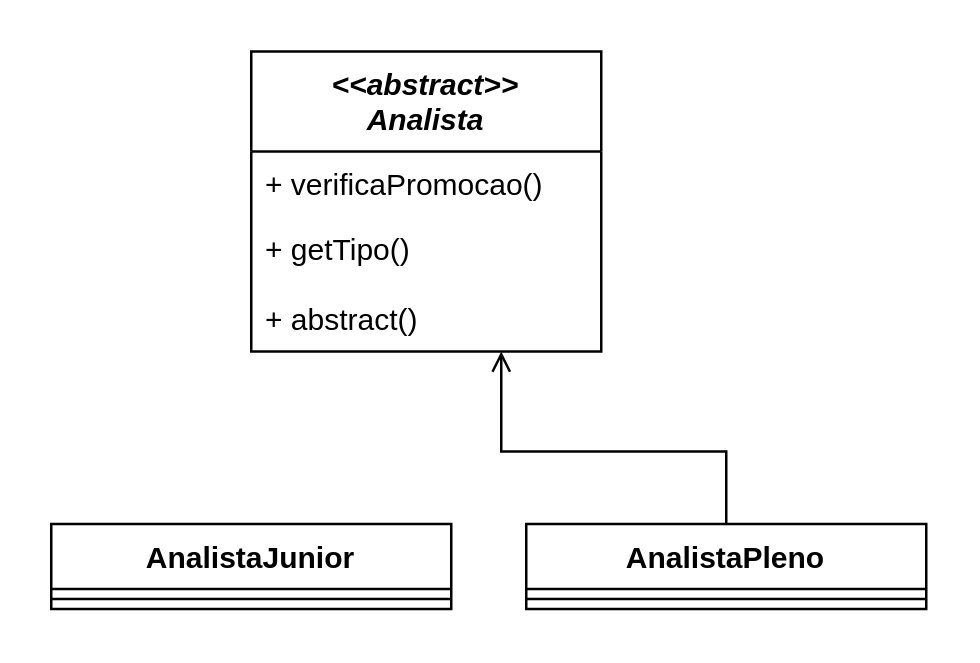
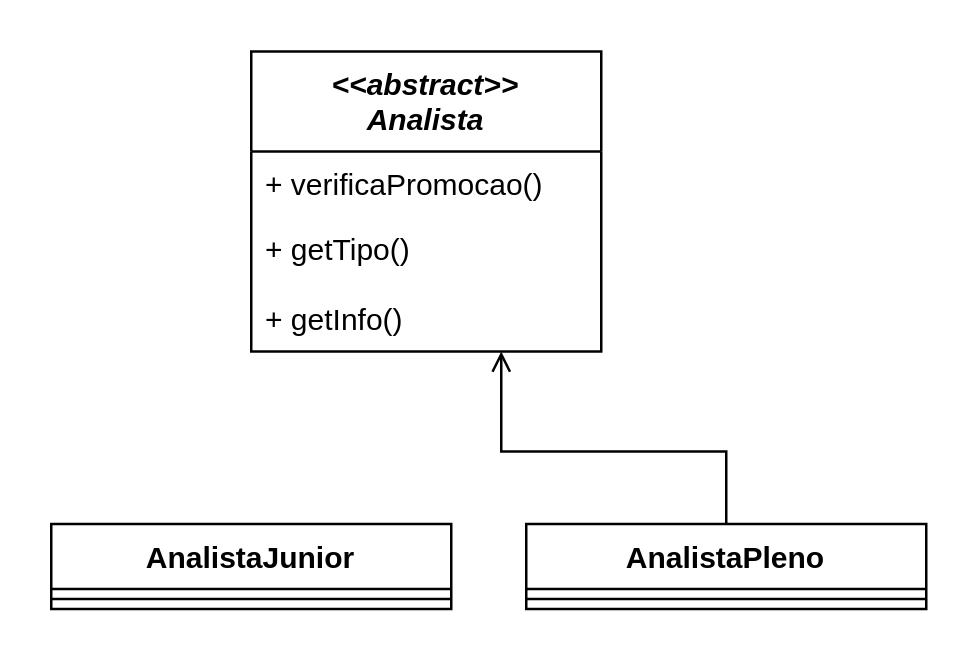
  <mxCell id="0" />
  <mxCell id="1" parent="0" />
  <mxCell id="2" value="&lt;&lt;abstract&gt;&gt;&#10;Analista" style="swimlane;fontStyle=3;childLayout=stackLayout;horizontal=1;startSize=40;fillColor=none;horizontalStack=0;resizeParent=1;resizeParentMax=0;resizeLast=0;collapsible=1;marginBottom=0;" vertex="1" parent="1"><mxGeometry x="100" y="20" width="140" height="120" as="geometry" /></mxCell>
  <mxCell id="3" value="+ verificaPromocao()" style="text;strokeColor=none;fillColor=none;align=left;verticalAlign=top;spacingLeft=4;spacingRight=4;overflow=hidden;rotatable=0;points=[[0,0.5],[1,0.5]];portConstraint=eastwest;" vertex="1" parent="2"><mxGeometry y="40" width="140" height="26" as="geometry" /></mxCell>
  <mxCell id="4" value="+ getTipo()" style="text;strokeColor=none;fillColor=none;align=left;verticalAlign=top;spacingLeft=4;spacingRight=4;overflow=hidden;rotatable=0;points=[[0,0.5],[1,0.5]];portConstraint=eastwest;" vertex="1" parent="2"><mxGeometry y="66" width="140" height="28" as="geometry" /></mxCell>
- <mxCell id="5" value="+ abstract()" style="text;strokeColor=none;fillColor=none;align=left;verticalAlign=top;spacingLeft=4;spacingRight=4;overflow=hidden;rotatable=0;points=[[0,0.5],[1,0.5]];portConstraint=eastwest;" vertex="1" parent="2"><mxGeometry y="94" width="140" height="26" as="geometry" /></mxCell>
+ <mxCell id="5" value="+ getInfo()" style="text;strokeColor=none;fillColor=none;align=left;verticalAlign=top;spacingLeft=4;spacingRight=4;overflow=hidden;rotatable=0;points=[[0,0.5],[1,0.5]];portConstraint=eastwest;" vertex="1" parent="2"><mxGeometry y="94" width="140" height="26" as="geometry" /></mxCell>
  <mxCell id="6" value="AnalistaJunior" style="swimlane;fontStyle=1;align=center;verticalAlign=top;childLayout=stackLayout;horizontal=1;startSize=26;horizontalStack=0;resizeParent=1;resizeParentMax=0;resizeLast=0;collapsible=1;marginBottom=0;" vertex="1" parent="1"><mxGeometry x="20" y="209" width="160" height="34" as="geometry" /></mxCell>
  <mxCell id="7" value="" style="line;strokeWidth=1;fillColor=none;align=left;verticalAlign=middle;spacingTop=-1;spacingLeft=3;spacingRight=3;rotatable=0;labelPosition=right;points=[];portConstraint=eastwest;strokeColor=inherit;" vertex="1" parent="6"><mxGeometry y="26" width="160" height="8" as="geometry" /></mxCell>
  <mxCell id="8" style="edgeStyle=orthogonalEdgeStyle;rounded=0;orthogonalLoop=1;jettySize=auto;html=1;endArrow=open;endFill=0;" edge="1" parent="1" source="9" target="5"><mxGeometry relative="1" as="geometry"><Array as="points"><mxPoint x="290" y="180" /><mxPoint x="200" y="180" /></Array></mxGeometry></mxCell>
  <mxCell id="9" value="AnalistaPleno" style="swimlane;fontStyle=1;align=center;verticalAlign=top;childLayout=stackLayout;horizontal=1;startSize=26;horizontalStack=0;resizeParent=1;resizeParentMax=0;resizeLast=0;collapsible=1;marginBottom=0;" vertex="1" parent="1"><mxGeometry x="210" y="209" width="160" height="34" as="geometry" /></mxCell>
  <mxCell id="10" value="" style="line;strokeWidth=1;fillColor=none;align=left;verticalAlign=middle;spacingTop=-1;spacingLeft=3;spacingRight=3;rotatable=0;labelPosition=right;points=[];portConstraint=eastwest;strokeColor=inherit;" vertex="1" parent="9"><mxGeometry y="26" width="160" height="8" as="geometry" /></mxCell>
